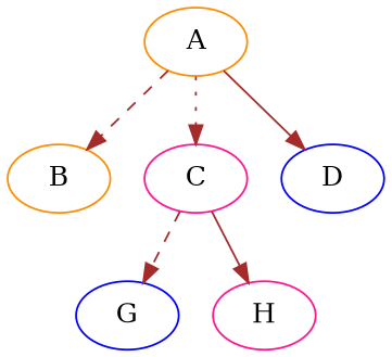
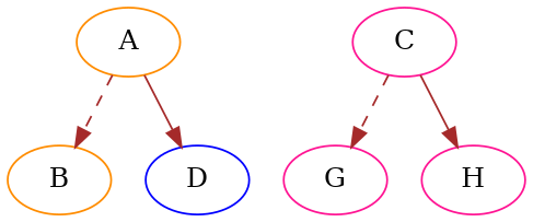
  digraph {
    node [color=darkorange]
    edge [color=brown style=dashed]
    A [height=0.5 width=0.75]
    B [height=0.5 width=0.75]
    C [color=deeppink height=0.5 width=0.75]
    D [color=blue height=0.5 width=0.75]
-   G [color=blue height=0.5 width=0.75]
+   G [color=deeppink height=0.5 width=0.75]
    H [color=deeppink height=0.5 width=0.75]
    A -> B
-   A -> C [style=dotted]
    A -> D [style=solid]
    C -> G
    C -> H [style=solid]
  }
